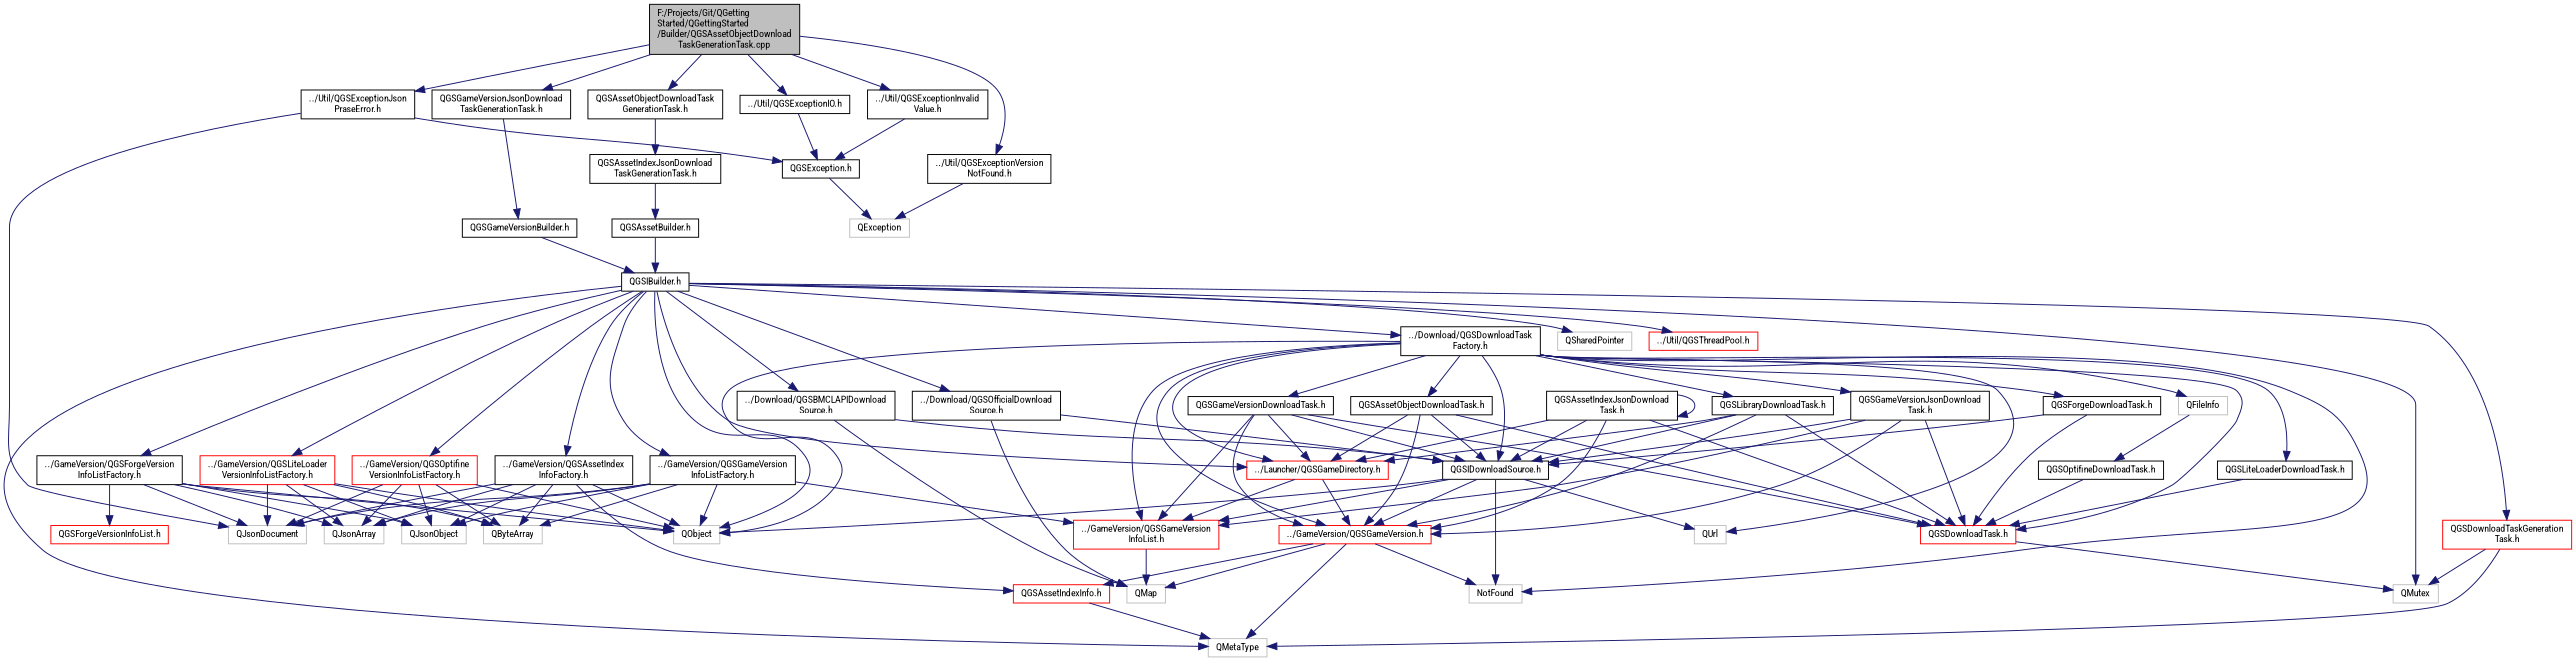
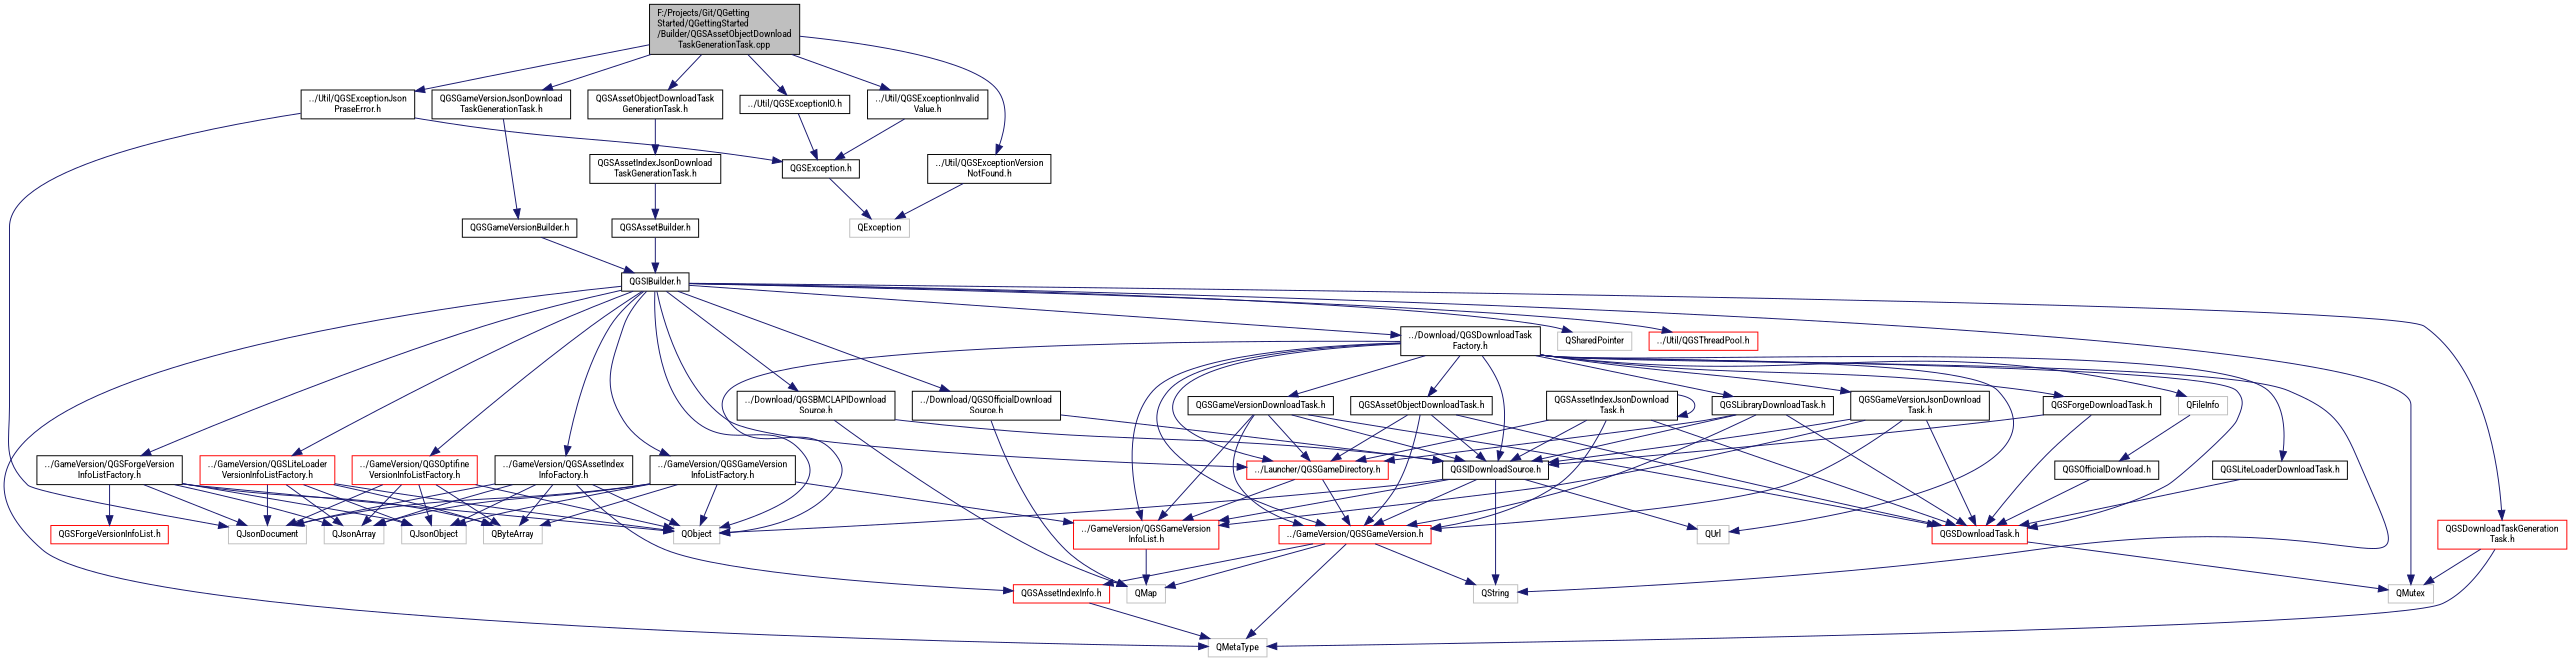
  digraph {
    fontname="Roboto Condensed"
    node [color=black fillcolor=white fontname="Roboto Condensed" fontsize=10 shape=record style=filled]
    edge [color=midnightblue fontname="Roboto Condensed" fontsize=10 labelfontname=Helvetica labelfontsize=10 style=solid]
    n1 [fillcolor=grey75 fontcolor=black height=0.2 label="F:/Projects/Git/QGetting\lStarted/QGettingStarted\l/Builder/QGSAssetObjectDownload\lTaskGenerationTask.cpp" width=0.4]
    n2 [height=0.2 label="QGSAssetObjectDownloadTask\lGenerationTask.h" width=0.4]
    n3 [height=0.2 label="QGSGameVersionJsonDownload\lTaskGenerationTask.h" width=0.4]
    n4 [height=0.2 label="../Util/QGSExceptionInvalid\lValue.h" width=0.4]
    n5 [height=0.2 label="../Util/QGSExceptionVersion\lNotFound.h" width=0.4]
    n6 [height=0.2 label="../Util/QGSExceptionJson\lPraseError.h" width=0.4]
    n7 [height=0.2 label="../Util/QGSExceptionIO.h" width=0.4]
    n8 [height=0.2 label="QGSAssetIndexJsonDownload\lTaskGenerationTask.h" width=0.4]
    n9 [height=0.2 label="QGSGameVersionBuilder.h" width=0.4]
    n10 [height=0.2 label="QGSException.h" width=0.4]
    n11 [color=grey75 height=0.2 label=QException width=0.4]
    n12 [color=grey75 height=0.2 label=QJsonDocument width=0.4]
    n13 [height=0.2 label="QGSAssetBuilder.h" width=0.4]
    n14 [height=0.2 label="QGSIBuilder.h" width=0.4]
    n15 [color=grey75 height=0.2 label=QObject width=0.4]
    n16 [color=grey75 height=0.2 label=QSharedPointer width=0.4]
    n17 [color=grey75 height=0.2 label=QMetaType width=0.4]
    n18 [color=grey75 height=0.2 label=QMutex width=0.4]
    n19 [height=0.2 label="../Download/QGSDownloadTask\lFactory.h" width=0.4]
    n20 [color=red height=0.2 label="../Launcher/QGSGameDirectory.h" width=0.4]
    n21 [height=0.2 label="../Download/QGSBMCLAPIDownload\lSource.h" width=0.4]
    n22 [height=0.2 label="../Download/QGSOfficialDownload\lSource.h" width=0.4]
    n23 [height=0.2 label="../GameVersion/QGSAssetIndex\lInfoFactory.h" width=0.4]
    n24 [height=0.2 label="../GameVersion/QGSForgeVersion\lInfoListFactory.h" width=0.4]
    n25 [height=0.2 label="../GameVersion/QGSGameVersion\lInfoListFactory.h" width=0.4]
    n26 [color=red height=0.2 label="../GameVersion/QGSLiteLoader\lVersionInfoListFactory.h" width=0.4]
    n27 [color=red height=0.2 label="../GameVersion/QGSOptifine\lVersionInfoListFactory.h" width=0.4]
    n28 [color=red height=0.2 label="../Util/QGSThreadPool.h" width=0.4]
    n29 [color=red height=0.2 label="QGSDownloadTaskGeneration\lTask.h" width=0.4]
-   n30 [color=grey75 height=0.2 label=NotFound width=0.4]
+   n30 [color=grey75 height=0.2 label=QString width=0.4]
    n31 [color=grey75 height=0.2 label=QUrl width=0.4]
    n32 [color=grey75 height=0.2 label=QFileInfo width=0.4]
    n33 [color=red height=0.2 label="QGSDownloadTask.h" width=0.4]
    n34 [height=0.2 label="QGSGameVersionJsonDownload\lTask.h" width=0.4]
    n35 [height=0.2 label="QGSIDownloadSource.h" width=0.4]
    n36 [color=red height=0.2 label="../GameVersion/QGSGameVersion.h" width=0.4]
    n37 [color=red height=0.2 label="../GameVersion/QGSGameVersion\lInfoList.h" width=0.4]
    n38 [height=0.2 label="QGSAssetObjectDownloadTask.h" width=0.4]
    n39 [height=0.2 label="QGSLibraryDownloadTask.h" width=0.4]
    n40 [height=0.2 label="QGSGameVersionDownloadTask.h" width=0.4]
    n41 [height=0.2 label="QGSForgeDownloadTask.h" width=0.4]
    n42 [height=0.2 label="QGSLiteLoaderDownloadTask.h" width=0.4]
    n43 [color=grey75 height=0.2 label=QMap width=0.4]
    n44 [color=red height=0.2 label="QGSAssetIndexInfo.h" width=0.4]
    n45 [color=grey75 height=0.2 label=QByteArray width=0.4]
    n46 [color=grey75 height=0.2 label=QJsonArray width=0.4]
    n47 [color=grey75 height=0.2 label=QJsonObject width=0.4]
    n48 [color=red height=0.2 label="QGSForgeVersionInfoList.h" width=0.4]
-   n49 [height=0.2 label="QGSOptifineDownloadTask.h" width=0.4]
+   n49 [height=0.2 label="QGSOfficialDownload.h" width=0.4]
    n50 [height=0.2 label="QGSAssetIndexJsonDownload\lTask.h" width=0.4]
    n1 -> n2
    n1 -> n3
    n1 -> n4
    n1 -> n5
    n1 -> n6
    n1 -> n7
    n2 -> n8
    n3 -> n9
    n4 -> n10
    n5 -> n11
    n6 -> n10
    n6 -> n12
    n7 -> n10
    n8 -> n13
    n9 -> n14
    n10 -> n11
    n13 -> n14
    n14 -> n15
    n14 -> n16
    n14 -> n17
    n14 -> n18
    n14 -> n19
    n14 -> n20
    n14 -> n21
    n14 -> n22
    n14 -> n23
    n14 -> n24
    n14 -> n25
    n14 -> n26
    n14 -> n27
    n14 -> n28
    n14 -> n29
    n19 -> n15
    n19 -> n20
    n19 -> n30
    n19 -> n31
    n19 -> n32
    n19 -> n33
    n19 -> n34
    n19 -> n35
    n19 -> n36
    n19 -> n37
    n19 -> n38
    n19 -> n39
    n19 -> n40
    n19 -> n41
    n19 -> n42
    n20 -> n36
    n20 -> n37
    n21 -> n35
    n21 -> n43
    n22 -> n35
    n22 -> n43
    n23 -> n12
    n23 -> n15
    n23 -> n44
    n23 -> n45
    n23 -> n46
    n23 -> n47
    n24 -> n12
    n24 -> n15
    n24 -> n45
    n24 -> n46
    n24 -> n47
    n24 -> n48
    n25 -> n12
    n25 -> n15
    n25 -> n37
    n25 -> n45
    n25 -> n46
    n25 -> n47
    n26 -> n12
    n26 -> n15
    n26 -> n45
    n26 -> n46
    n26 -> n47
    n27 -> n12
    n27 -> n15
    n27 -> n45
    n27 -> n46
    n27 -> n47
    n29 -> n17
    n29 -> n18
    n32 -> n49
    n33 -> n18
    n34 -> n33
    n34 -> n35
    n34 -> n36
    n34 -> n37
    n35 -> n15
    n35 -> n30
    n35 -> n31
    n35 -> n36
    n35 -> n37
    n36 -> n17
    n36 -> n30
    n36 -> n43
    n36 -> n44
    n37 -> n43
    n38 -> n20
    n38 -> n33
    n38 -> n35
    n38 -> n36
    n39 -> n20
    n39 -> n33
    n39 -> n35
    n39 -> n36
    n40 -> n20
    n40 -> n33
    n40 -> n35
    n40 -> n36
    n40 -> n37
    n41 -> n33
    n41 -> n35
    n42 -> n33
    n44 -> n17
    n49 -> n33
    n50 -> n20
    n50 -> n33
    n50 -> n35
    n50 -> n36
    n50 -> n50
  }
